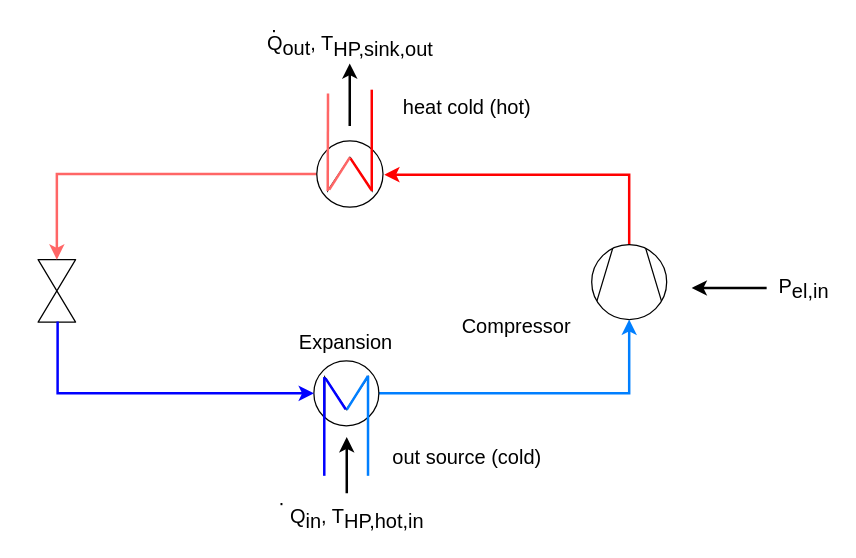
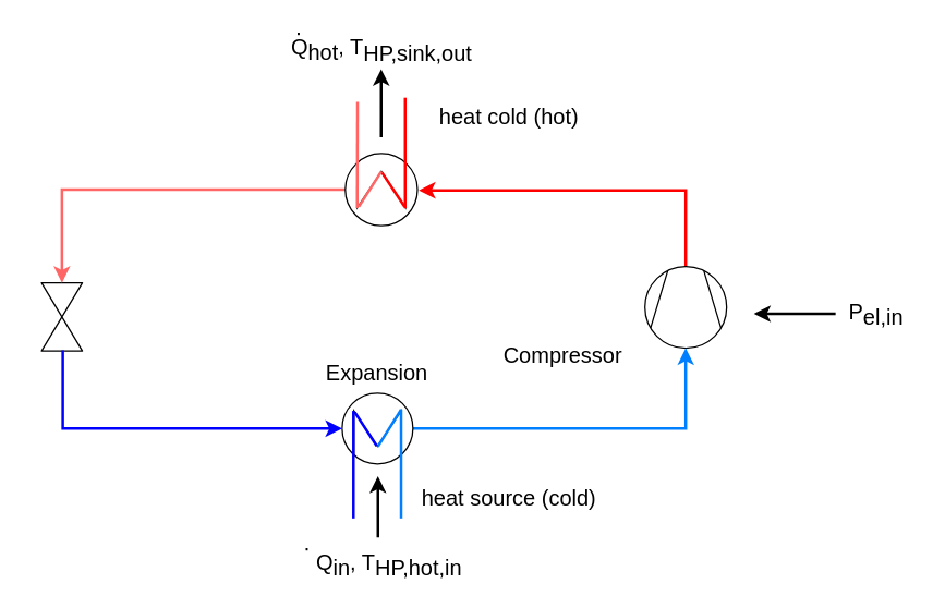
  <mxCell id="0" />
  <mxCell id="1" parent="0" />
  <mxCell id="2" value="" style="edgeStyle=orthogonalEdgeStyle;rounded=0;orthogonalLoop=1;jettySize=auto;html=1;strokeWidth=2;strokeColor=#FF0000;fontSize=16;endArrow=classic;endFill=1;" parent="1" source="3" edge="1"><mxGeometry relative="1" as="geometry"><mxPoint x="307" y="139" as="targetPoint" /><Array as="points"><mxPoint x="503" y="139" /><mxPoint x="323" y="139" /></Array></mxGeometry></mxCell>
  <mxCell id="3" value="" style="shape=mxgraph.pid.compressors_-_iso.compressor,_vacuum_pump;html=1;pointerEvents=1;align=center;verticalLabelPosition=bottom;verticalAlign=top;dashed=0;rotation=-90;fontSize=16;" parent="1" vertex="1"><mxGeometry x="473" y="195" width="60" height="60" as="geometry" /></mxCell>
  <mxCell id="4" value="" style="edgeStyle=orthogonalEdgeStyle;rounded=0;orthogonalLoop=1;jettySize=auto;html=1;entryX=0;entryY=0.5;entryDx=0;entryDy=0;entryPerimeter=0;strokeWidth=2;strokeColor=#007FFF;fontSize=16;" parent="1" source="5" target="3" edge="1"><mxGeometry relative="1" as="geometry"><mxPoint x="403" y="385" as="targetPoint" /></mxGeometry></mxCell>
  <mxCell id="5" value="" style="shape=mxgraph.pid.heat_exchangers.shell_and_tube_heat_exchanger_2;html=1;pointerEvents=1;align=center;verticalLabelPosition=bottom;verticalAlign=top;dashed=0;rotation=-90;fontSize=16;" parent="1" vertex="1"><mxGeometry x="250.67" y="288" width="52" height="52" as="geometry" /></mxCell>
  <mxCell id="6" value="" style="verticalLabelPosition=bottom;align=center;html=1;verticalAlign=top;pointerEvents=1;dashed=0;shape=mxgraph.pid2valves.valve;valveType=gate;rotation=90;fontSize=16;" parent="1" vertex="1"><mxGeometry x="20" y="217" width="50" height="30" as="geometry" /></mxCell>
  <mxCell id="7" value="" style="edgeStyle=orthogonalEdgeStyle;rounded=0;orthogonalLoop=1;jettySize=auto;html=1;strokeWidth=2;strokeColor=#FF6666;fontSize=16;" parent="1" source="8" target="6" edge="1"><mxGeometry relative="1" as="geometry"><mxPoint x="137" y="55" as="targetPoint" /></mxGeometry></mxCell>
  <mxCell id="8" value="" style="shape=mxgraph.pid.heat_exchangers.shell_and_tube_heat_exchanger_2;html=1;pointerEvents=1;align=center;verticalLabelPosition=bottom;verticalAlign=top;dashed=0;rotation=90;fontSize=16;" parent="1" vertex="1"><mxGeometry x="253" y="112" width="53" height="53" as="geometry" /></mxCell>
  <mxCell id="9" value="Compressor" style="text;html=1;strokeColor=none;fillColor=none;align=center;verticalAlign=middle;whiteSpace=wrap;rounded=0;fontSize=16;" parent="1" vertex="1"><mxGeometry x="393" y="250" width="40" height="20" as="geometry" /></mxCell>
  <mxCell id="10" value="Expansion" style="text;html=1;align=center;verticalAlign=middle;resizable=0;points=[];autosize=1;fontSize=16;" parent="1" vertex="1"><mxGeometry x="226" y="258" width="100" height="30" as="geometry" /></mxCell>
  <mxCell id="11" value="" style="endArrow=none;html=1;strokeWidth=2;fontSize=16;strokeColor=#0000FF;" parent="1" edge="1"><mxGeometry width="50" height="50" relative="1" as="geometry"><mxPoint x="259" y="380" as="sourcePoint" /><mxPoint x="259" y="301" as="targetPoint" /></mxGeometry></mxCell>
  <mxCell id="12" value="" style="endArrow=none;html=1;strokeWidth=2;fontSize=16;exitX=0.758;exitY=0.835;exitDx=0;exitDy=0;exitPerimeter=0;strokeColor=#FF6666;" parent="1" source="8" edge="1"><mxGeometry width="50" height="50" relative="1" as="geometry"><mxPoint x="249.63" y="59.7" as="sourcePoint" /><mxPoint x="262" y="74" as="targetPoint" /></mxGeometry></mxCell>
  <mxCell id="13" value="Q&lt;sub style=&quot;font-size: 16px;&quot;&gt;in&lt;/sub&gt;, T&lt;sub style=&quot;font-size: 16px;&quot;&gt;HP,hot,in&lt;/sub&gt;" style="text;html=1;strokeColor=none;fillColor=none;align=center;verticalAlign=middle;whiteSpace=wrap;rounded=0;fontSize=16;" parent="1" vertex="1"><mxGeometry x="215.5" y="404" width="139" height="20" as="geometry" /></mxCell>
  <mxCell id="14" value="" style="rounded=0;orthogonalLoop=1;jettySize=auto;html=1;strokeWidth=2;fontSize=16;" parent="1" edge="1"><mxGeometry relative="1" as="geometry"><mxPoint x="277" y="394" as="sourcePoint" /><mxPoint x="276.96" y="349" as="targetPoint" /><Array as="points"><mxPoint x="277" y="384" /></Array></mxGeometry></mxCell>
- <mxCell id="15" value="Q&lt;sub style=&quot;&quot;&gt;&lt;font style=&quot;font-size: 16px;&quot;&gt;out&lt;/font&gt;&lt;/sub&gt;, T&lt;span style=&quot;font-size: 16px;&quot;&gt;&lt;sub style=&quot;font-size: 16px;&quot;&gt;HP,sink,out&lt;/sub&gt;&lt;/span&gt;" style="text;html=1;strokeColor=none;fillColor=none;align=center;verticalAlign=middle;whiteSpace=wrap;rounded=0;fontSize=16;" parent="1" vertex="1"><mxGeometry x="209.5" y="26" width="140" height="20" as="geometry" /></mxCell>
+ <mxCell id="15" value="Q&lt;sub style=&quot;&quot;&gt;&lt;font style=&quot;font-size: 16px;&quot;&gt;hot&lt;/font&gt;&lt;/sub&gt;, T&lt;span style=&quot;font-size: 16px;&quot;&gt;&lt;sub style=&quot;font-size: 16px;&quot;&gt;HP,sink,out&lt;/sub&gt;&lt;/span&gt;" style="text;html=1;strokeColor=none;fillColor=none;align=center;verticalAlign=middle;whiteSpace=wrap;rounded=0;fontSize=16;" parent="1" vertex="1"><mxGeometry x="209.5" y="26" width="140" height="20" as="geometry" /></mxCell>
  <mxCell id="16" value="" style="edgeStyle=orthogonalEdgeStyle;rounded=0;orthogonalLoop=1;jettySize=auto;html=1;entryX=0;entryY=0.5;entryDx=0;entryDy=0;entryPerimeter=0;strokeWidth=2;fontSize=16;" parent="1" edge="1"><mxGeometry relative="1" as="geometry"><mxPoint x="279.38" y="100" as="sourcePoint" /><mxPoint x="279.38" y="50" as="targetPoint" /><Array as="points"><mxPoint x="279.38" y="80" /><mxPoint x="279.38" y="80" /></Array></mxGeometry></mxCell>
  <mxCell id="17" value="." style="text;html=1;strokeColor=none;fillColor=none;align=center;verticalAlign=middle;whiteSpace=wrap;rounded=0;fontSize=16;rotation=-180;" parent="1" vertex="1"><mxGeometry x="211.5" y="20" width="16.67" height="20" as="geometry" /></mxCell>
  <mxCell id="18" value="." style="text;html=1;strokeColor=none;fillColor=none;align=center;verticalAlign=middle;whiteSpace=wrap;rounded=0;fontSize=16;rotation=-180;" parent="1" vertex="1"><mxGeometry x="217.5" y="398" width="16.67" height="20" as="geometry" /></mxCell>
  <mxCell id="19" value="&lt;span style=&quot;font-size: 16px;&quot;&gt;P&lt;sub style=&quot;font-size: 16px;&quot;&gt;el,in&lt;/sub&gt;&lt;/span&gt;" style="text;html=1;strokeColor=none;fillColor=none;align=center;verticalAlign=middle;whiteSpace=wrap;rounded=0;fontSize=16;" parent="1" vertex="1"><mxGeometry x="623" y="220" width="40" height="20" as="geometry" /></mxCell>
  <mxCell id="20" value="" style="edgeStyle=orthogonalEdgeStyle;rounded=0;orthogonalLoop=1;jettySize=auto;html=1;strokeWidth=2;fontSize=16;" parent="1" edge="1"><mxGeometry relative="1" as="geometry"><mxPoint x="613" y="229.66" as="sourcePoint" /><mxPoint x="553" y="229.66" as="targetPoint" /><Array as="points"><mxPoint x="603" y="229.66" /><mxPoint x="603" y="229.66" /></Array></mxGeometry></mxCell>
  <mxCell id="21" value="" style="endArrow=none;html=1;strokeWidth=2;fontSize=16;entryX=0.749;entryY=0.166;entryDx=0;entryDy=0;entryPerimeter=0;strokeColor=#007FFF;" parent="1" edge="1"><mxGeometry width="50" height="50" relative="1" as="geometry"><mxPoint x="294" y="380" as="sourcePoint" /><mxPoint x="294" y="300" as="targetPoint" /></mxGeometry></mxCell>
  <mxCell id="22" value="" style="endArrow=none;html=1;strokeWidth=2;fontSize=16;exitX=0.758;exitY=0.835;exitDx=0;exitDy=0;exitPerimeter=0;strokeColor=#FF0000;" parent="1" edge="1"><mxGeometry width="50" height="50" relative="1" as="geometry"><mxPoint x="297" y="152.2" as="sourcePoint" /><mxPoint x="297" y="71" as="targetPoint" /></mxGeometry></mxCell>
  <mxCell id="23" value="" style="endArrow=none;html=1;strokeWidth=2;fontSize=16;entryX=0.26;entryY=0.494;entryDx=0;entryDy=0;entryPerimeter=0;exitX=0.738;exitY=0.177;exitDx=0;exitDy=0;exitPerimeter=0;strokeColor=#FF0000;" parent="1" source="8" target="8" edge="1"><mxGeometry width="50" height="50" relative="1" as="geometry"><mxPoint x="326" y="128.2" as="sourcePoint" /><mxPoint x="326.03" y="6" as="targetPoint" /></mxGeometry></mxCell>
  <mxCell id="24" value="" style="endArrow=none;html=1;strokeWidth=2;fontSize=16;entryX=0.248;entryY=0.5;entryDx=0;entryDy=0;entryPerimeter=0;strokeColor=#FF6666;" parent="1" target="8" edge="1"><mxGeometry width="50" height="50" relative="1" as="geometry"><mxPoint x="263" y="151" as="sourcePoint" /><mxPoint x="282.6" y="69" as="targetPoint" /></mxGeometry></mxCell>
  <mxCell id="25" value="" style="endArrow=none;html=1;strokeWidth=2;fontSize=16;strokeColor=#007FFF;entryX=0.245;entryY=0.505;entryDx=0;entryDy=0;entryPerimeter=0;" parent="1" target="5" edge="1"><mxGeometry width="50" height="50" relative="1" as="geometry"><mxPoint x="294" y="300" as="sourcePoint" /><mxPoint x="283.6" y="244.2" as="targetPoint" /></mxGeometry></mxCell>
  <mxCell id="26" value="" style="endArrow=none;html=1;strokeWidth=2;fontSize=16;entryX=0.255;entryY=0.489;entryDx=0;entryDy=0;entryPerimeter=0;strokeColor=#0000FF;" parent="1" target="5" edge="1"><mxGeometry width="50" height="50" relative="1" as="geometry"><mxPoint x="260" y="302" as="sourcePoint" /><mxPoint x="283" y="243" as="targetPoint" /></mxGeometry></mxCell>
- <mxCell id="27" value="out source (cold)" style="text;html=1;align=center;verticalAlign=middle;resizable=0;points=[];autosize=1;fontSize=16;" parent="1" vertex="1"><mxGeometry x="298" y="350" width="150" height="30" as="geometry" /></mxCell>
+ <mxCell id="27" value="heat source (cold)" style="text;html=1;align=center;verticalAlign=middle;resizable=0;points=[];autosize=1;fontSize=16;" parent="1" vertex="1"><mxGeometry x="298" y="350" width="150" height="30" as="geometry" /></mxCell>
  <mxCell id="28" value="heat cold (hot)" style="text;html=1;align=center;verticalAlign=middle;resizable=0;points=[];autosize=1;fontSize=16;" parent="1" vertex="1"><mxGeometry x="313" y="70" width="120" height="30" as="geometry" /></mxCell>
  <mxCell id="29" value="" style="edgeStyle=orthogonalEdgeStyle;rounded=0;orthogonalLoop=1;jettySize=auto;html=1;entryX=0.5;entryY=0;entryDx=0;entryDy=0;entryPerimeter=0;strokeWidth=2;fontColor=#0000FF;strokeColor=#0000FF;fontSize=16;" parent="1" target="5" edge="1"><mxGeometry relative="1" as="geometry"><mxPoint x="224" y="357.48" as="targetPoint" /><Array as="points"><mxPoint x="46" y="314" /></Array><mxPoint x="45.61" y="256.48" as="sourcePoint" /></mxGeometry></mxCell>
